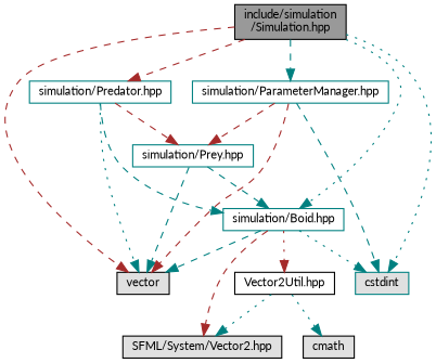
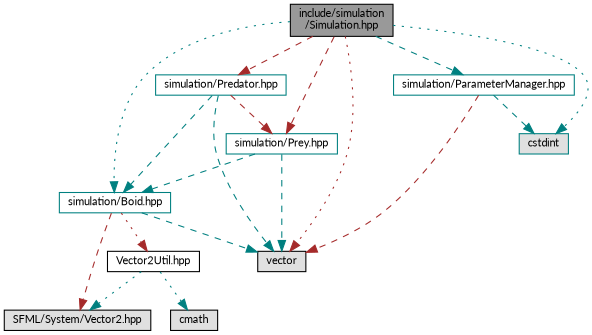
  digraph {
    fontname=Lato
    node [color=black fillcolor=white fontname=Lato fontsize=10 shape=box style=filled]
    edge [color=teal fontname=Lato fontsize=10 labelfontname=Helvetica labelfontsize=10 style=dashed]
    n1 [fillcolor=grey60 fontcolor=black height=0.2 label="include/simulation\l/Simulation.hpp" width=0.4]
    n2 [fillcolor="#E0E0E0" height=0.2 label=vector width=0.4]
    n3 [color=teal fillcolor="#E0E0E0" height=0.2 label=cstdint width=0.4]
    n4 [color=teal height=0.2 label="simulation/Boid.hpp" width=0.4]
    n5 [color=teal height=0.2 label="simulation/Prey.hpp" width=0.4]
    n6 [color=teal height=0.2 label="simulation/Predator.hpp" width=0.4]
    n7 [color=teal height=0.2 label="simulation/ParameterManager.hpp" width=0.4]
    n8 [fillcolor="#E0E0E0" height=0.2 label="SFML/System/Vector2.hpp" width=0.4]
    n9 [height=0.2 label="Vector2Util.hpp" width=0.4]
    n10 [fillcolor="#E0E0E0" height=0.2 label=cmath width=0.4]
-   n1 -> n2 [color=brown]
+   n1 -> n2 [color=brown style=dotted]
    n1 -> n3 [style=dotted]
    n1 -> n4 [style=dotted]
-   n7 -> n5 [color=brown]
+   n1 -> n5 [color=brown]
    n1 -> n6 [color=brown]
    n1 -> n7
    n4 -> n2
-   n4 -> n3 [style=dotted]
    n4 -> n8 [color=brown]
    n4 -> n9 [color=brown style=dotted]
    n5 -> n2
    n5 -> n4
-   n6 -> n2 [style=dotted]
+   n6 -> n2
    n6 -> n4
    n6 -> n5 [color=brown]
    n7 -> n2 [color=brown]
    n7 -> n3
    n9 -> n8 [style=dotted]
    n9 -> n10 [style=dotted]
  }
